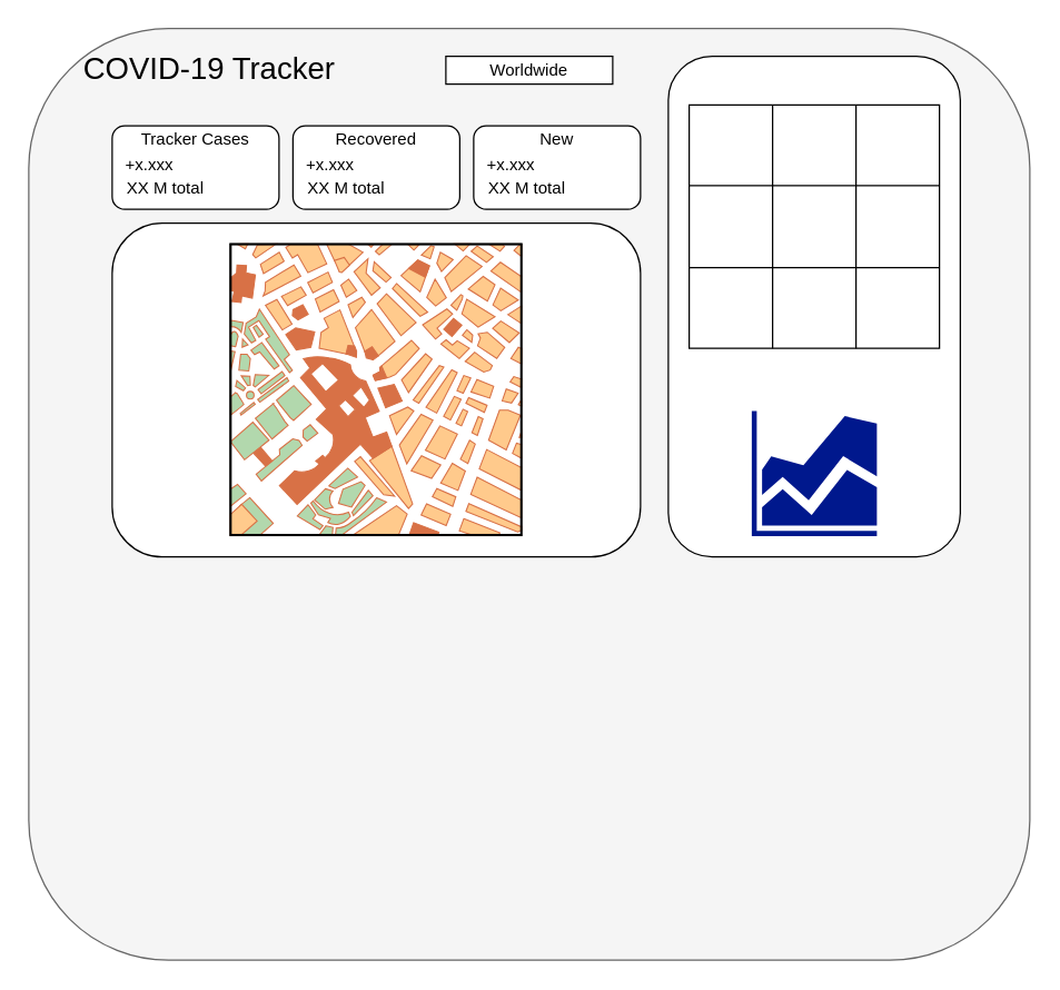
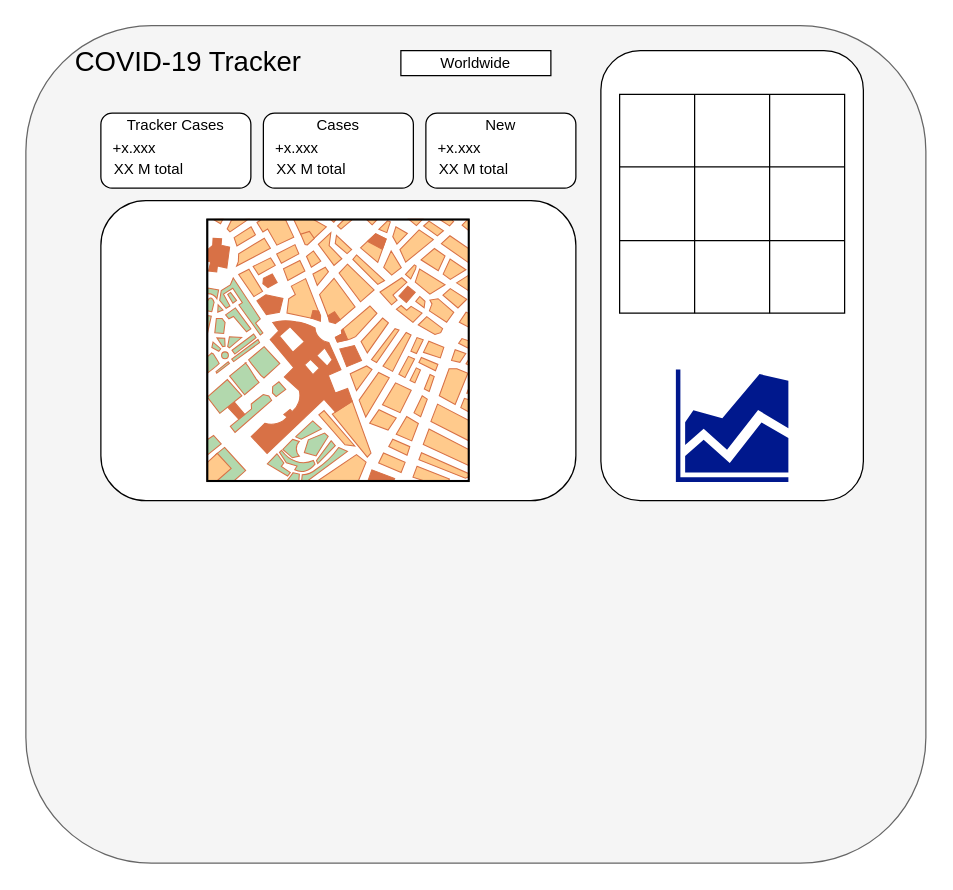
  <mxCell id="0" />
  <mxCell id="1" parent="0" />
  <mxCell id="2" value="" style="rounded=1;whiteSpace=wrap;html=1;fillColor=#f5f5f5;strokeColor=#666666;fontColor=#333333;" vertex="1" parent="1"><mxGeometry x="20" y="20" width="720" height="670" as="geometry" /></mxCell>
  <mxCell id="3" value="&lt;font style=&quot;font-size: 22px&quot;&gt;COVID-19 Tracker&lt;/font&gt;" style="text;html=1;strokeColor=none;fillColor=none;align=center;verticalAlign=middle;whiteSpace=wrap;rounded=0;" vertex="1" parent="1"><mxGeometry x="50" y="40" width="200" height="20" as="geometry" /></mxCell>
  <mxCell id="4" value="Worldwide" style="whiteSpace=wrap;html=1;rounded=0;" vertex="1" parent="1"><mxGeometry x="320" y="40" width="120" height="20" as="geometry" /></mxCell>
  <mxCell id="5" value="" style="rounded=1;whiteSpace=wrap;html=1;" vertex="1" parent="1"><mxGeometry x="80" y="90" width="120" height="60" as="geometry" /></mxCell>
  <mxCell id="6" value="Tracker Cases" style="text;html=1;strokeColor=none;fillColor=none;align=center;verticalAlign=middle;whiteSpace=wrap;rounded=0;" vertex="1" parent="1"><mxGeometry x="80" y="90" width="120" height="20" as="geometry" /></mxCell>
  <mxCell id="7" value="+x.xxx" style="text;html=1;strokeColor=none;fillColor=none;align=center;verticalAlign=middle;whiteSpace=wrap;rounded=0;" vertex="1" parent="1"><mxGeometry x="87" y="108" width="40" height="20" as="geometry" /></mxCell>
  <mxCell id="8" value="XX M total" style="text;html=1;strokeColor=none;fillColor=none;align=center;verticalAlign=middle;whiteSpace=wrap;rounded=0;" vertex="1" parent="1"><mxGeometry x="87" y="125" width="63" height="20" as="geometry" /></mxCell>
  <mxCell id="9" value="" style="rounded=1;whiteSpace=wrap;html=1;" vertex="1" parent="1"><mxGeometry x="210" y="90" width="120" height="60" as="geometry" /></mxCell>
- <mxCell id="10" value="Recovered" style="text;html=1;strokeColor=none;fillColor=none;align=center;verticalAlign=middle;whiteSpace=wrap;rounded=0;" vertex="1" parent="1"><mxGeometry x="210" y="90" width="120" height="20" as="geometry" /></mxCell>
+ <mxCell id="10" value="Cases" style="text;html=1;strokeColor=none;fillColor=none;align=center;verticalAlign=middle;whiteSpace=wrap;rounded=0;" vertex="1" parent="1"><mxGeometry x="210" y="90" width="120" height="20" as="geometry" /></mxCell>
  <mxCell id="11" value="+x.xxx" style="text;html=1;strokeColor=none;fillColor=none;align=center;verticalAlign=middle;whiteSpace=wrap;rounded=0;" vertex="1" parent="1"><mxGeometry x="217" y="108" width="40" height="20" as="geometry" /></mxCell>
  <mxCell id="12" value="XX M total" style="text;html=1;strokeColor=none;fillColor=none;align=center;verticalAlign=middle;whiteSpace=wrap;rounded=0;" vertex="1" parent="1"><mxGeometry x="217" y="125" width="63" height="20" as="geometry" /></mxCell>
  <mxCell id="13" value="" style="rounded=1;whiteSpace=wrap;html=1;" vertex="1" parent="1"><mxGeometry x="340" y="90" width="120" height="60" as="geometry" /></mxCell>
  <mxCell id="14" value="New" style="text;html=1;strokeColor=none;fillColor=none;align=center;verticalAlign=middle;whiteSpace=wrap;rounded=0;" vertex="1" parent="1"><mxGeometry x="340" y="90" width="120" height="20" as="geometry" /></mxCell>
  <mxCell id="15" value="+x.xxx" style="text;html=1;strokeColor=none;fillColor=none;align=center;verticalAlign=middle;whiteSpace=wrap;rounded=0;" vertex="1" parent="1"><mxGeometry x="347" y="108" width="40" height="20" as="geometry" /></mxCell>
  <mxCell id="16" value="XX M total" style="text;html=1;strokeColor=none;fillColor=none;align=center;verticalAlign=middle;whiteSpace=wrap;rounded=0;" vertex="1" parent="1"><mxGeometry x="347" y="125" width="63" height="20" as="geometry" /></mxCell>
  <mxCell id="17" value="" style="rounded=1;whiteSpace=wrap;html=1;" vertex="1" parent="1"><mxGeometry x="80" y="160" width="380" height="240" as="geometry" /></mxCell>
  <mxCell id="18" value="" style="verticalLabelPosition=bottom;shadow=0;dashed=0;align=center;html=1;verticalAlign=top;strokeWidth=1;shape=mxgraph.mockup.misc.map;" vertex="1" parent="1"><mxGeometry x="165" y="175" width="210" height="210" as="geometry" /></mxCell>
  <mxCell id="19" value="" style="rounded=1;whiteSpace=wrap;html=1;" vertex="1" parent="1"><mxGeometry x="480" y="40" width="210" height="360" as="geometry" /></mxCell>
  <mxCell id="20" value="" style="aspect=fixed;pointerEvents=1;shadow=0;dashed=0;html=1;strokeColor=none;labelPosition=center;verticalLabelPosition=bottom;verticalAlign=top;align=center;fillColor=#00188D;shape=mxgraph.mscae.general.graph" vertex="1" parent="1"><mxGeometry x="540" y="295" width="90" height="90" as="geometry" /></mxCell>
  <mxCell id="21" value="" style="shape=table;html=1;whiteSpace=wrap;startSize=0;container=1;collapsible=0;childLayout=tableLayout;" vertex="1" parent="1"><mxGeometry x="495" y="75" width="180" height="175" as="geometry" /></mxCell>
  <mxCell id="22" value="" style="shape=partialRectangle;html=1;whiteSpace=wrap;collapsible=0;dropTarget=0;pointerEvents=0;fillColor=none;top=0;left=0;bottom=0;right=0;points=[[0,0.5],[1,0.5]];portConstraint=eastwest;" vertex="1" parent="21"><mxGeometry width="180" height="58" as="geometry" /></mxCell>
  <mxCell id="23" value="" style="shape=partialRectangle;html=1;whiteSpace=wrap;connectable=0;fillColor=none;top=0;left=0;bottom=0;right=0;overflow=hidden;" vertex="1" parent="22"><mxGeometry width="60" height="58" as="geometry" /></mxCell>
  <mxCell id="24" value="" style="shape=partialRectangle;html=1;whiteSpace=wrap;connectable=0;fillColor=none;top=0;left=0;bottom=0;right=0;overflow=hidden;" vertex="1" parent="22"><mxGeometry x="60" width="60" height="58" as="geometry" /></mxCell>
  <mxCell id="25" value="" style="shape=partialRectangle;html=1;whiteSpace=wrap;connectable=0;fillColor=none;top=0;left=0;bottom=0;right=0;overflow=hidden;" vertex="1" parent="22"><mxGeometry x="120" width="60" height="58" as="geometry" /></mxCell>
  <mxCell id="26" value="" style="shape=partialRectangle;html=1;whiteSpace=wrap;collapsible=0;dropTarget=0;pointerEvents=0;fillColor=none;top=0;left=0;bottom=0;right=0;points=[[0,0.5],[1,0.5]];portConstraint=eastwest;" vertex="1" parent="21"><mxGeometry y="58" width="180" height="59" as="geometry" /></mxCell>
  <mxCell id="27" value="" style="shape=partialRectangle;html=1;whiteSpace=wrap;connectable=0;fillColor=none;top=0;left=0;bottom=0;right=0;overflow=hidden;" vertex="1" parent="26"><mxGeometry width="60" height="59" as="geometry" /></mxCell>
  <mxCell id="28" value="" style="shape=partialRectangle;html=1;whiteSpace=wrap;connectable=0;fillColor=none;top=0;left=0;bottom=0;right=0;overflow=hidden;" vertex="1" parent="26"><mxGeometry x="60" width="60" height="59" as="geometry" /></mxCell>
  <mxCell id="29" value="" style="shape=partialRectangle;html=1;whiteSpace=wrap;connectable=0;fillColor=none;top=0;left=0;bottom=0;right=0;overflow=hidden;" vertex="1" parent="26"><mxGeometry x="120" width="60" height="59" as="geometry" /></mxCell>
  <mxCell id="30" value="" style="shape=partialRectangle;html=1;whiteSpace=wrap;collapsible=0;dropTarget=0;pointerEvents=0;fillColor=none;top=0;left=0;bottom=0;right=0;points=[[0,0.5],[1,0.5]];portConstraint=eastwest;" vertex="1" parent="21"><mxGeometry y="117" width="180" height="58" as="geometry" /></mxCell>
  <mxCell id="31" value="" style="shape=partialRectangle;html=1;whiteSpace=wrap;connectable=0;fillColor=none;top=0;left=0;bottom=0;right=0;overflow=hidden;" vertex="1" parent="30"><mxGeometry width="60" height="58" as="geometry" /></mxCell>
  <mxCell id="32" value="" style="shape=partialRectangle;html=1;whiteSpace=wrap;connectable=0;fillColor=none;top=0;left=0;bottom=0;right=0;overflow=hidden;" vertex="1" parent="30"><mxGeometry x="60" width="60" height="58" as="geometry" /></mxCell>
  <mxCell id="33" value="" style="shape=partialRectangle;html=1;whiteSpace=wrap;connectable=0;fillColor=none;top=0;left=0;bottom=0;right=0;overflow=hidden;" vertex="1" parent="30"><mxGeometry x="120" width="60" height="58" as="geometry" /></mxCell>
